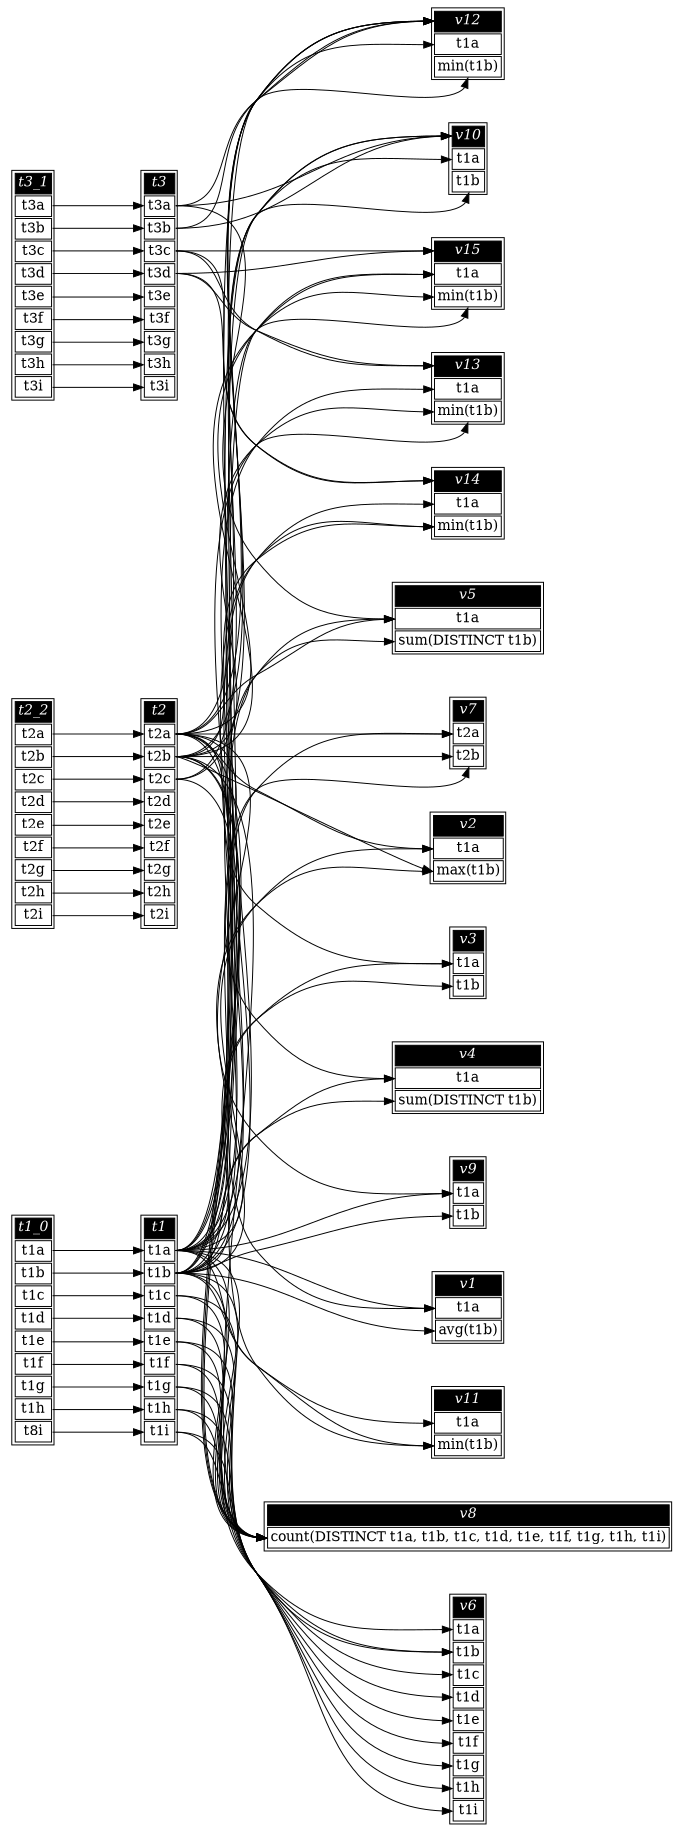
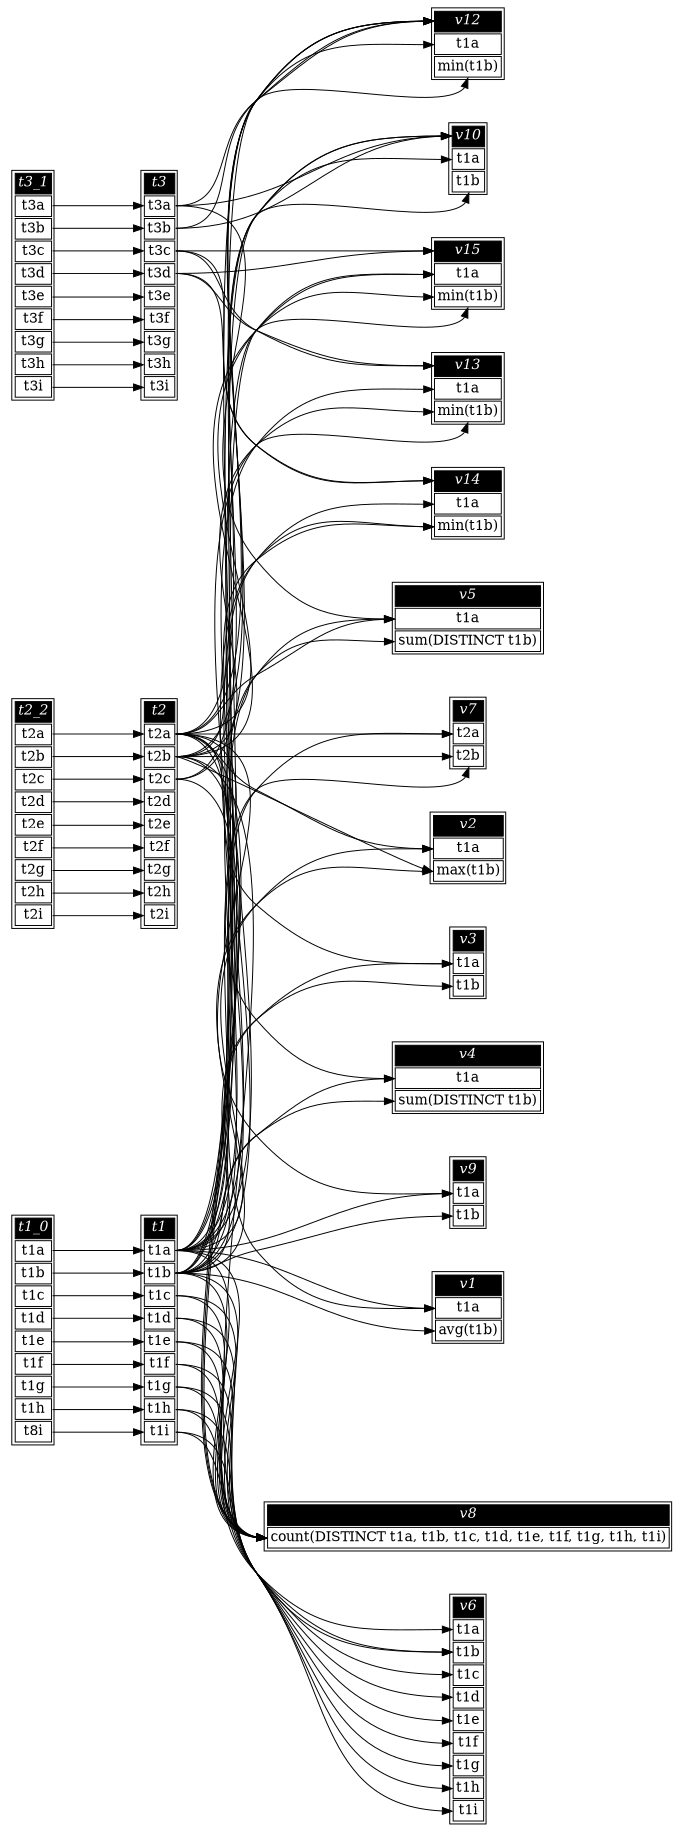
  digraph {
    fontname=Helvetica
    nodesep=0.5
    rankdir=LR
    ranksep=1
    node [color=black shape=plaintext]
    edge [headport=0 tailport=0]
    n1 [label=< <table>   <tr><td bgcolor="black" port="nodeName"><i><font color="white">t1</font></i></td></tr>   <tr><td port="0">t1a</td></tr> <tr><td port="1">t1b</td></tr> <tr><td port="2">t1c</td></tr> <tr><td port="3">t1d</td></tr> <tr><td port="4">t1e</td></tr> <tr><td port="5">t1f</td></tr> <tr><td port="6">t1g</td></tr> <tr><td port="7">t1h</td></tr> <tr><td port="8">t1i</td></tr> </table>>]
    n2 [label=< <table>   <tr><td bgcolor="black" port="nodeName"><i><font color="white">v1</font></i></td></tr>   <tr><td port="0">t1a</td></tr> <tr><td port="1">avg(t1b)</td></tr> </table>>]
    n3 [label=< <table>   <tr><td bgcolor="black" port="nodeName"><i><font color="white">v10</font></i></td></tr>   <tr><td port="0">t1a</td></tr> <tr><td port="1">t1b</td></tr> </table>>]
-   n4 [label=< <table>   <tr><td bgcolor="black" port="nodeName"><i><font color="white">v11</font></i></td></tr>   <tr><td port="0">t1a</td></tr> <tr><td port="1">min(t1b)</td></tr> </table>>]
    n5 [label=< <table>   <tr><td bgcolor="black" port="nodeName"><i><font color="white">v12</font></i></td></tr>   <tr><td port="0">t1a</td></tr> <tr><td port="1">min(t1b)</td></tr> </table>>]
    n6 [label=< <table>   <tr><td bgcolor="black" port="nodeName"><i><font color="white">v13</font></i></td></tr>   <tr><td port="0">t1a</td></tr> <tr><td port="1">min(t1b)</td></tr> </table>>]
    n7 [label=< <table>   <tr><td bgcolor="black" port="nodeName"><i><font color="white">v14</font></i></td></tr>   <tr><td port="0">t1a</td></tr> <tr><td port="1">min(t1b)</td></tr> </table>>]
    n8 [label=< <table>   <tr><td bgcolor="black" port="nodeName"><i><font color="white">v15</font></i></td></tr>   <tr><td port="0">t1a</td></tr> <tr><td port="1">min(t1b)</td></tr> </table>>]
    n9 [label=< <table>   <tr><td bgcolor="black" port="nodeName"><i><font color="white">v2</font></i></td></tr>   <tr><td port="0">t1a</td></tr> <tr><td port="1">max(t1b)</td></tr> </table>>]
    n10 [label=< <table>   <tr><td bgcolor="black" port="nodeName"><i><font color="white">v3</font></i></td></tr>   <tr><td port="0">t1a</td></tr> <tr><td port="1">t1b</td></tr> </table>>]
    n11 [label=< <table>   <tr><td bgcolor="black" port="nodeName"><i><font color="white">v4</font></i></td></tr>   <tr><td port="0">t1a</td></tr> <tr><td port="1">sum(DISTINCT t1b)</td></tr> </table>>]
    n12 [label=< <table>   <tr><td bgcolor="black" port="nodeName"><i><font color="white">v5</font></i></td></tr>   <tr><td port="0">t1a</td></tr> <tr><td port="1">sum(DISTINCT t1b)</td></tr> </table>>]
    n13 [label=< <table>   <tr><td bgcolor="black" port="nodeName"><i><font color="white">v6</font></i></td></tr>   <tr><td port="0">t1a</td></tr> <tr><td port="1">t1b</td></tr> <tr><td port="2">t1c</td></tr> <tr><td port="3">t1d</td></tr> <tr><td port="4">t1e</td></tr> <tr><td port="5">t1f</td></tr> <tr><td port="6">t1g</td></tr> <tr><td port="7">t1h</td></tr> <tr><td port="8">t1i</td></tr> </table>>]
    n14 [label=< <table>   <tr><td bgcolor="black" port="nodeName"><i><font color="white">v7</font></i></td></tr>   <tr><td port="0">t2a</td></tr> <tr><td port="1">t2b</td></tr> </table>>]
    n15 [label=< <table>   <tr><td bgcolor="black" port="nodeName"><i><font color="white">v8</font></i></td></tr>   <tr><td port="0">count(DISTINCT t1a, t1b, t1c, t1d, t1e, t1f, t1g, t1h, t1i)</td></tr> </table>>]
    n16 [label=< <table>   <tr><td bgcolor="black" port="nodeName"><i><font color="white">v9</font></i></td></tr>   <tr><td port="0">t1a</td></tr> <tr><td port="1">t1b</td></tr> </table>>]
    n17 [label=< <table>   <tr><td bgcolor="black" port="nodeName"><i><font color="white">t1_0</font></i></td></tr>   <tr><td port="0">t1a</td></tr> <tr><td port="1">t1b</td></tr> <tr><td port="2">t1c</td></tr> <tr><td port="3">t1d</td></tr> <tr><td port="4">t1e</td></tr> <tr><td port="5">t1f</td></tr> <tr><td port="6">t1g</td></tr> <tr><td port="7">t1h</td></tr> <tr><td port="8">t8i</td></tr> </table>>]
    n18 [label=< <table>   <tr><td bgcolor="black" port="nodeName"><i><font color="white">t2</font></i></td></tr>   <tr><td port="0">t2a</td></tr> <tr><td port="1">t2b</td></tr> <tr><td port="2">t2c</td></tr> <tr><td port="3">t2d</td></tr> <tr><td port="4">t2e</td></tr> <tr><td port="5">t2f</td></tr> <tr><td port="6">t2g</td></tr> <tr><td port="7">t2h</td></tr> <tr><td port="8">t2i</td></tr> </table>>]
    n19 [label=< <table>   <tr><td bgcolor="black" port="nodeName"><i><font color="white">t2_2</font></i></td></tr>   <tr><td port="0">t2a</td></tr> <tr><td port="1">t2b</td></tr> <tr><td port="2">t2c</td></tr> <tr><td port="3">t2d</td></tr> <tr><td port="4">t2e</td></tr> <tr><td port="5">t2f</td></tr> <tr><td port="6">t2g</td></tr> <tr><td port="7">t2h</td></tr> <tr><td port="8">t2i</td></tr> </table>>]
    n20 [label=< <table>   <tr><td bgcolor="black" port="nodeName"><i><font color="white">t3</font></i></td></tr>   <tr><td port="0">t3a</td></tr> <tr><td port="1">t3b</td></tr> <tr><td port="2">t3c</td></tr> <tr><td port="3">t3d</td></tr> <tr><td port="4">t3e</td></tr> <tr><td port="5">t3f</td></tr> <tr><td port="6">t3g</td></tr> <tr><td port="7">t3h</td></tr> <tr><td port="8">t3i</td></tr> </table>>]
    n21 [label=< <table>   <tr><td bgcolor="black" port="nodeName"><i><font color="white">t3_1</font></i></td></tr>   <tr><td port="0">t3a</td></tr> <tr><td port="1">t3b</td></tr> <tr><td port="2">t3c</td></tr> <tr><td port="3">t3d</td></tr> <tr><td port="4">t3e</td></tr> <tr><td port="5">t3f</td></tr> <tr><td port="6">t3g</td></tr> <tr><td port="7">t3h</td></tr> <tr><td port="8">t3i</td></tr> </table>>]
    n1 -> n2
    n1 -> n2 [headport=1 tailport=1]
    n1 -> n3
    n1 -> n3 [headport=1 tailport=1]
-   n1 -> n4
-   n1 -> n4 [headport=1 tailport=1]
    n1 -> n5
    n1 -> n5 [headport=1 tailport=1]
    n1 -> n6
    n1 -> n6 [headport=1 tailport=1]
    n1 -> n7
    n1 -> n7 [headport=1 tailport=1]
    n1 -> n8
    n1 -> n8 [headport=1 tailport=1]
    n1 -> n9
    n1 -> n9 [headport=1 tailport=1]
    n1 -> n10
    n1 -> n10 [headport=1 tailport=1]
    n1 -> n11
    n1 -> n11 [headport=1 tailport=1]
    n1 -> n12
    n1 -> n12 [headport=1 tailport=1]
    n1 -> n13
    n1 -> n13 [headport=1 tailport=1]
    n1 -> n13 [headport=2 tailport=2]
    n1 -> n13 [headport=3 tailport=3]
    n1 -> n13 [headport=4 tailport=4]
    n1 -> n13 [headport=5 tailport=5]
    n1 -> n13 [headport=6 tailport=6]
    n1 -> n13 [headport=7 tailport=7]
    n1 -> n13 [headport=8 tailport=8]
    n1 -> n14
    n1 -> n14 [headport=1 tailport=1]
    n1 -> n15
    n1 -> n15 [tailport=1]
    n1 -> n15 [tailport=2]
    n1 -> n15 [tailport=3]
    n1 -> n15 [tailport=4]
    n1 -> n15 [tailport=5]
    n1 -> n15 [tailport=6]
    n1 -> n15 [tailport=7]
    n1 -> n15 [tailport=8]
    n1 -> n16
    n1 -> n16 [headport=1 tailport=1]
    n17 -> n1
    n17 -> n1 [headport=1 tailport=1]
    n17 -> n1 [headport=2 tailport=2]
    n17 -> n1 [headport=3 tailport=3]
    n17 -> n1 [headport=4 tailport=4]
    n17 -> n1 [headport=5 tailport=5]
    n17 -> n1 [headport=6 tailport=6]
    n17 -> n1 [headport=7 tailport=7]
    n17 -> n1 [headport=8 tailport=8]
    n18 -> n2
    n18 -> n3 [headport=nodeName]
    n18 -> n3 [headport=nodeName tailport=2]
-   n18 -> n4 [headport=1 tailport=1]
    n18 -> n5 [headport=nodeName]
    n18 -> n5 [headport=nodeName tailport=1]
    n18 -> n5 [headport=nodeName tailport=2]
    n18 -> n6 [headport=1 tailport=1]
    n18 -> n7 [headport=1 tailport=1]
    n18 -> n8
    n18 -> n8 [headport=1 tailport=1]
    n18 -> n9
    n18 -> n9 [headport=1 tailport=1]
    n18 -> n10
    n18 -> n11
    n18 -> n12
    n18 -> n13 [headport=1 tailport=1]
    n18 -> n14
    n18 -> n14 [headport=1 tailport=1]
    n18 -> n15
    n18 -> n15 [tailport=1]
    n18 -> n15 [tailport=2]
    n18 -> n16
    n19 -> n18
    n19 -> n18 [headport=1 tailport=1]
    n19 -> n18 [headport=2 tailport=2]
    n19 -> n18 [headport=3 tailport=3]
    n19 -> n18 [headport=4 tailport=4]
    n19 -> n18 [headport=5 tailport=5]
    n19 -> n18 [headport=6 tailport=6]
    n19 -> n18 [headport=7 tailport=7]
    n19 -> n18 [headport=8 tailport=8]
    n20 -> n3 [headport=nodeName]
    n20 -> n3 [headport=nodeName tailport=1]
    n20 -> n5 [headport=nodeName]
    n20 -> n5 [headport=nodeName tailport=1]
    n20 -> n6 [headport=nodeName tailport=2]
    n20 -> n6 [headport=nodeName tailport=3]
    n20 -> n7 [headport=nodeName tailport=2]
    n20 -> n7 [headport=nodeName tailport=3]
    n20 -> n8 [headport=nodeName tailport=2]
    n20 -> n8 [headport=nodeName tailport=3]
    n20 -> n12
    n21 -> n20
    n21 -> n20 [headport=1 tailport=1]
    n21 -> n20 [headport=2 tailport=2]
    n21 -> n20 [headport=3 tailport=3]
    n21 -> n20 [headport=4 tailport=4]
    n21 -> n20 [headport=5 tailport=5]
    n21 -> n20 [headport=6 tailport=6]
    n21 -> n20 [headport=7 tailport=7]
    n21 -> n20 [headport=8 tailport=8]
  }
